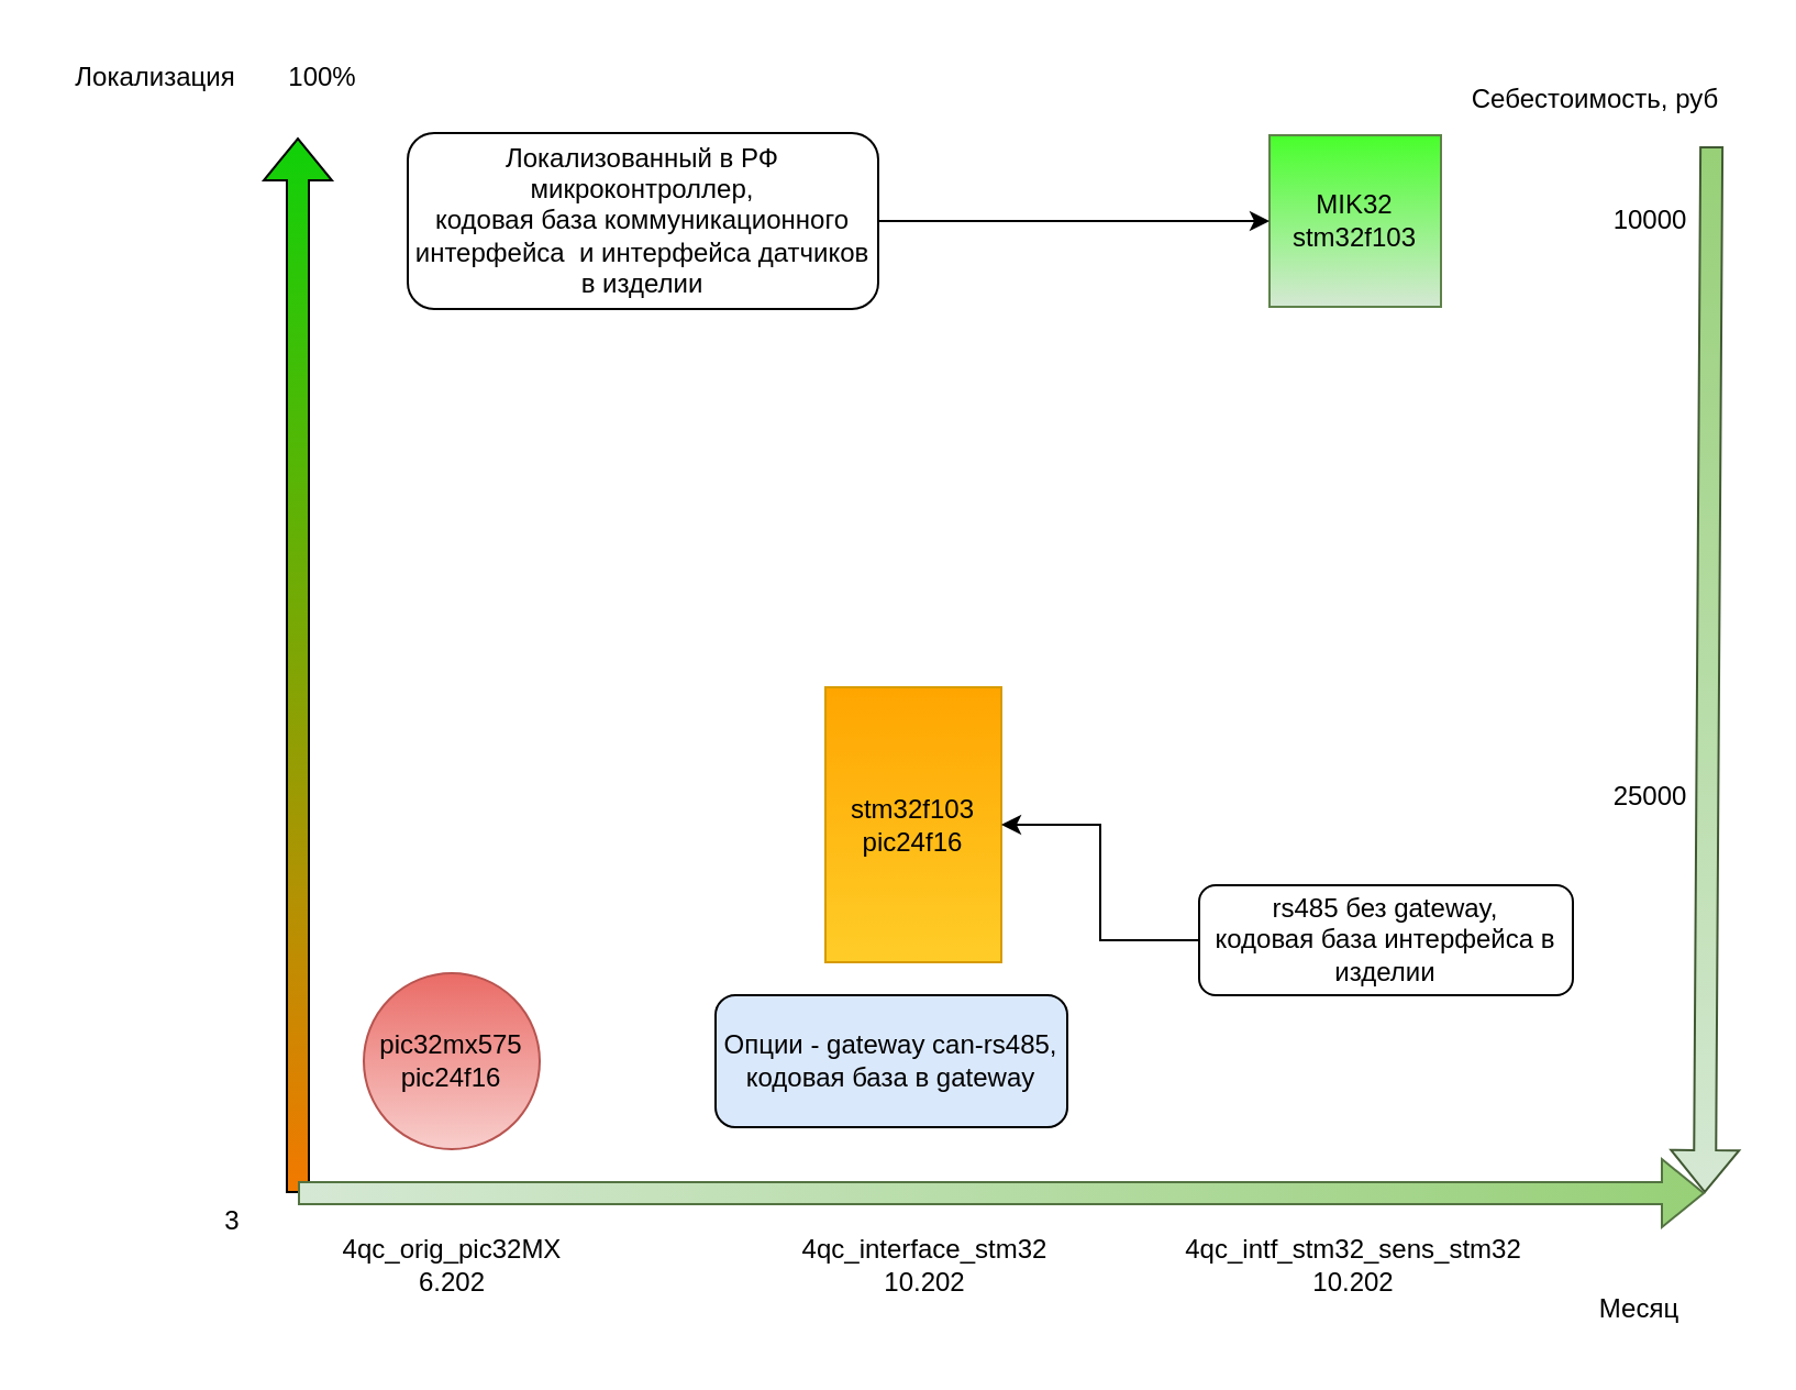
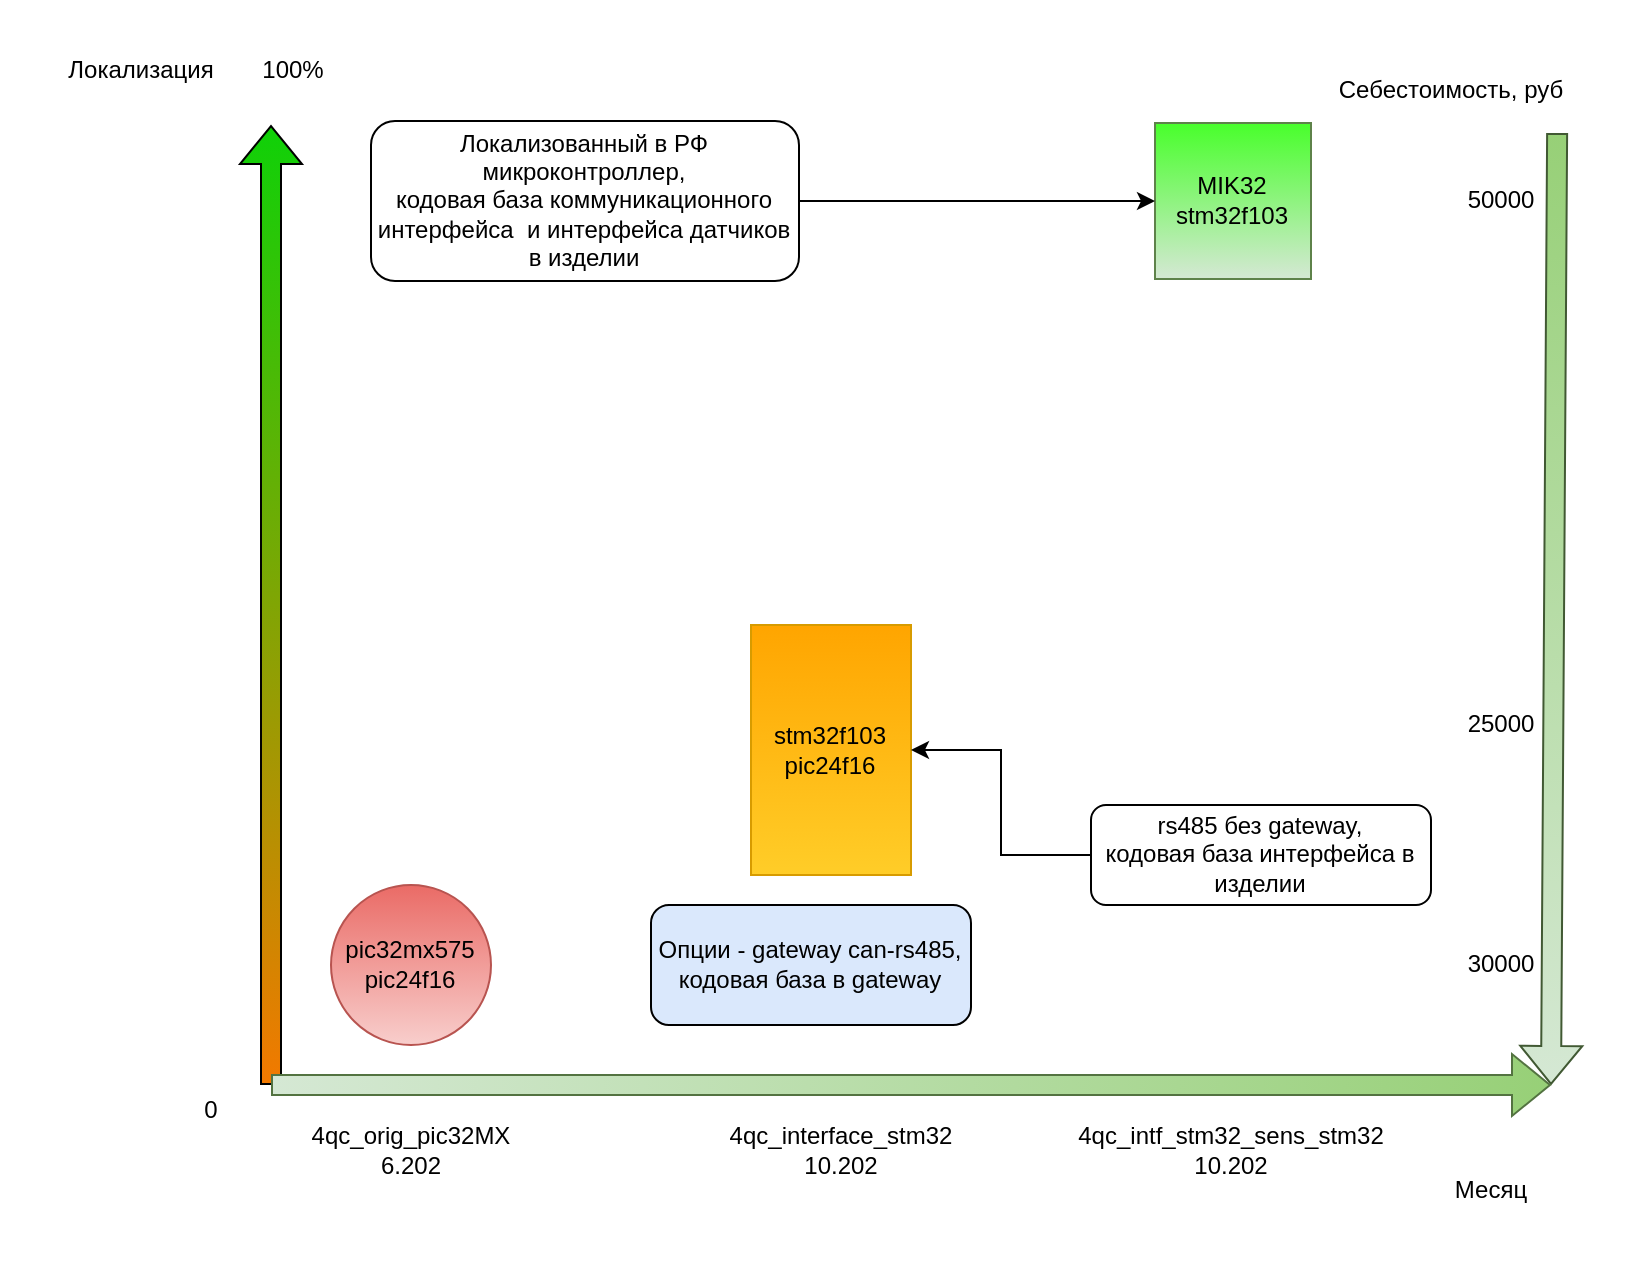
  <mxCell id="0" />
  <mxCell id="1" parent="0" />
  <mxCell id="2" value="" style="endArrow=classic;html=1;rounded=0;shape=flexArrow;fillColor=#d5e8d4;gradientColor=#97d077;strokeColor=#415933;gradientDirection=north;exitX=0.879;exitY=1.2;exitDx=0;exitDy=0;exitPerimeter=0;" parent="1" edge="1" source="11"><mxGeometry width="50" height="50" relative="1" as="geometry"><mxPoint x="775" y="542" as="sourcePoint" /><mxPoint x="775" y="542" as="targetPoint" /></mxGeometry></mxCell>
  <mxCell id="3" value="" style="endArrow=classic;html=1;rounded=0;shape=flexArrow;fillColor=#F27900;gradientColor=#0FD108;gradientDirection=north;" parent="1" edge="1"><mxGeometry width="50" height="50" relative="1" as="geometry"><mxPoint x="135" y="542" as="sourcePoint" /><mxPoint x="135" y="62" as="targetPoint" /></mxGeometry></mxCell>
  <mxCell id="4" value="" style="endArrow=classic;html=1;rounded=0;shape=flexArrow;fillColor=#d5e8d4;gradientColor=#97d077;strokeColor=#537341;gradientDirection=east;" parent="1" edge="1"><mxGeometry width="50" height="50" relative="1" as="geometry"><mxPoint x="135" y="542" as="sourcePoint" /><mxPoint x="775" y="542" as="targetPoint" /></mxGeometry></mxCell>
  <mxCell id="5" value="pic32mx575&lt;div&gt;pic24f16&lt;/div&gt;" style="ellipse;whiteSpace=wrap;html=1;aspect=fixed;fillColor=#f8cecc;gradientColor=#ea6b66;strokeColor=#b85450;gradientDirection=north;" parent="1" vertex="1"><mxGeometry x="165" y="442" width="80" height="80" as="geometry" /></mxCell>
  <mxCell id="6" value="4qc_orig_pic32MX&lt;div&gt;6.202&lt;/div&gt;" style="text;html=1;align=center;verticalAlign=middle;resizable=0;points=[];autosize=1;strokeColor=none;fillColor=none;" parent="1" vertex="1"><mxGeometry x="145" y="555" width="120" height="40" as="geometry" /></mxCell>
  <mxCell id="7" value="Локализация" style="text;html=1;align=center;verticalAlign=middle;resizable=0;points=[];autosize=1;strokeColor=none;fillColor=none;" parent="1" vertex="1"><mxGeometry x="20" y="20" width="100" height="30" as="geometry" /></mxCell>
  <mxCell id="8" value="Месяц" style="text;html=1;align=center;verticalAlign=middle;resizable=0;points=[];autosize=1;strokeColor=none;fillColor=none;" parent="1" vertex="1"><mxGeometry x="715" y="580" width="60" height="30" as="geometry" /></mxCell>
  <mxCell id="9" value="stm32f103&lt;div&gt;pic24f16&lt;/div&gt;" style="whiteSpace=wrap;html=1;aspect=fixed;fillColor=#ffcd28;strokeColor=#d79b00;gradientColor=#ffa500;gradientDirection=north;" parent="1" vertex="1"><mxGeometry x="375" y="312" width="80" height="125" as="geometry" /></mxCell>
  <mxCell id="10" value="4qc_interface_stm32&lt;div&gt;10.202&lt;/div&gt;" style="text;html=1;align=center;verticalAlign=middle;resizable=0;points=[];autosize=1;strokeColor=none;fillColor=none;" parent="1" vertex="1"><mxGeometry x="355" y="555" width="130" height="40" as="geometry" /></mxCell>
  <mxCell id="11" value="Себестоимость, руб" style="text;html=1;align=center;verticalAlign=middle;resizable=0;points=[];autosize=1;strokeColor=none;fillColor=none;" parent="1" vertex="1"><mxGeometry x="655" y="30" width="140" height="30" as="geometry" /></mxCell>
- <mxCell id="12" value="3" style="text;html=1;align=center;verticalAlign=middle;resizable=0;points=[];autosize=1;strokeColor=none;fillColor=none;" parent="1" vertex="1"><mxGeometry x="90" y="540" width="30" height="30" as="geometry" /></mxCell>
+ <mxCell id="12" value="0" style="text;html=1;align=center;verticalAlign=middle;resizable=0;points=[];autosize=1;strokeColor=none;fillColor=none;" parent="1" vertex="1"><mxGeometry x="90" y="540" width="30" height="30" as="geometry" /></mxCell>
  <mxCell id="13" value="100%" style="text;html=1;align=center;verticalAlign=middle;resizable=0;points=[];autosize=1;strokeColor=none;fillColor=none;" parent="1" vertex="1"><mxGeometry x="121" y="20" width="50" height="30" as="geometry" /></mxCell>
  <mxCell id="14" value="&lt;div&gt;MIK32&lt;/div&gt;&lt;div&gt;stm32f103&lt;/div&gt;" style="whiteSpace=wrap;html=1;aspect=fixed;fillColor=#d5e8d4;strokeColor=#5E824A;gradientColor=#48FF2B;gradientDirection=north;" parent="1" vertex="1"><mxGeometry x="577" y="61" width="78" height="78" as="geometry" /></mxCell>
  <mxCell id="15" value="4qc_intf_stm32_sens_stm32&lt;div&gt;10.202&lt;/div&gt;" style="text;html=1;align=center;verticalAlign=middle;resizable=0;points=[];autosize=1;strokeColor=none;fillColor=none;" parent="1" vertex="1"><mxGeometry x="525" y="555" width="180" height="40" as="geometry" /></mxCell>
- <mxCell id="16" value="10000" style="text;html=1;align=center;verticalAlign=middle;resizable=0;points=[];autosize=1;strokeColor=none;fillColor=none;" parent="1" vertex="1"><mxGeometry x="720" y="85" width="60" height="30" as="geometry" /></mxCell>
+ <mxCell id="16" value="50000" style="text;html=1;align=center;verticalAlign=middle;resizable=0;points=[];autosize=1;strokeColor=none;fillColor=none;" parent="1" vertex="1"><mxGeometry x="720" y="85" width="60" height="30" as="geometry" /></mxCell>
  <mxCell id="17" value="25000" style="text;html=1;align=center;verticalAlign=middle;resizable=0;points=[];autosize=1;strokeColor=none;fillColor=none;" parent="1" vertex="1"><mxGeometry x="720" y="347" width="60" height="30" as="geometry" /></mxCell>
+ <mxCell id="18" value="30000" style="text;html=1;align=center;verticalAlign=middle;resizable=0;points=[];autosize=1;strokeColor=none;fillColor=none;" parent="1" vertex="1"><mxGeometry x="720" y="467" width="60" height="30" as="geometry" /></mxCell>
  <mxCell id="19" style="edgeStyle=orthogonalEdgeStyle;rounded=0;orthogonalLoop=1;jettySize=auto;html=1;" parent="1" source="20" target="9" edge="1"><mxGeometry relative="1" as="geometry" /></mxCell>
  <mxCell id="20" value="rs485 без gateway,&lt;div&gt;кодовая база интерфейса в изделии&lt;/div&gt;" style="rounded=1;whiteSpace=wrap;html=1;" parent="1" vertex="1"><mxGeometry x="545" y="402" width="170" height="50" as="geometry" /></mxCell>
  <mxCell id="21" value="Опции - gateway can-rs485, кодовая база в gateway" style="rounded=1;whiteSpace=wrap;html=1;fillColor=#dae8fc;" parent="1" vertex="1"><mxGeometry x="325" y="452" width="160" height="60" as="geometry" /></mxCell>
  <mxCell id="22" style="edgeStyle=orthogonalEdgeStyle;rounded=0;orthogonalLoop=1;jettySize=auto;html=1;entryX=0;entryY=0.5;entryDx=0;entryDy=0;" parent="1" source="23" target="14" edge="1"><mxGeometry relative="1" as="geometry" /></mxCell>
  <mxCell id="23" value="Локализованный в РФ микроконтроллер,&lt;div&gt;кодовая база коммуникационного интерфейса &amp;nbsp;и интерфейса датчиков в изделии&lt;/div&gt;" style="rounded=1;whiteSpace=wrap;html=1;" parent="1" vertex="1"><mxGeometry x="185" y="60" width="214" height="80" as="geometry" /></mxCell>
